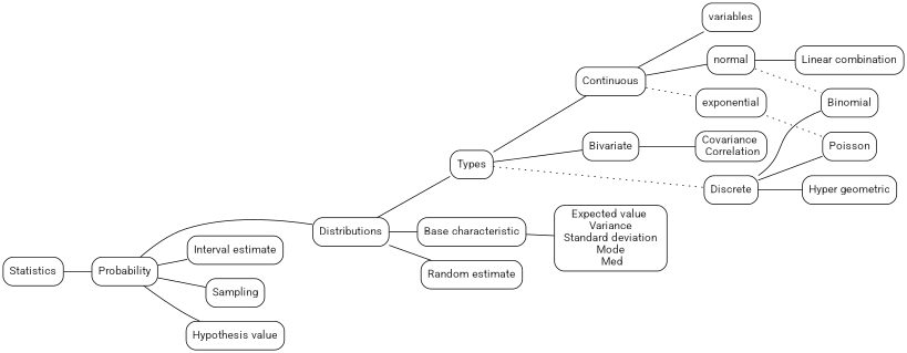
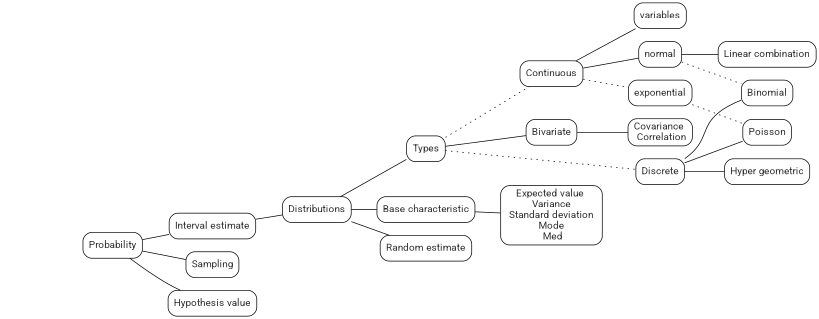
  graph {
    fontname=Roboto
    rankdir=LR
    node [fontcolor=gray20 fontname=Roboto shape=box style=rounded]
    edge [arrowhead=vee arrowsize=0.5 fontname=Roboto]
    n1 [label=Binomial]
    n2 [label=Poisson]
    n3 [label=normal]
    n4 [label=exponential]
    n5 [label="Linear combination"]
-   n6 [label=Statistics]
    n7 [label=Probability]
    n8 [label=Distributions]
    n9 [label=Sampling]
    n10 [label="Interval estimate"]
    n11 [label="Hypothesis value"]
    n12 [label="Base characteristic"]
    n13 [label="Random estimate"]
    n14 [label=Types]
    n15 [label="Expected value \n Variance \n Standard deviation \n Mode \n Med"]
    n16 [label=Discrete]
    n17 [label=Continuous]
    n18 [label=Bivariate]
    n19 [label="Hyper geometric"]
    n20 [label=variables]
    n21 [label="Covariance \n Correlation"]
    subgraph sub_1 {
      n1
      n2
      n3
      n4
    }
    n3 -- n1 [style=dotted]
    n3 -- n5
    n4 -- n2 [style=dotted]
-   n6 -- n7
-   n7 -- n8
+   n10 -- n8
    n7 -- n9
    n7 -- n10
    n7 -- n11
    n8 -- n12
    n8 -- n13
    n8 -- n14
    n12 -- n15
    n14 -- n16 [style=dotted]
-   n14 -- n17
+   n14 -- n17 [style=dotted]
    n14 -- n18
    n16 -- n1
    n16 -- n2
    n16 -- n19
    n17 -- n3
    n17 -- n4 [style=dotted]
    n17 -- n20
    n18 -- n21
  }
